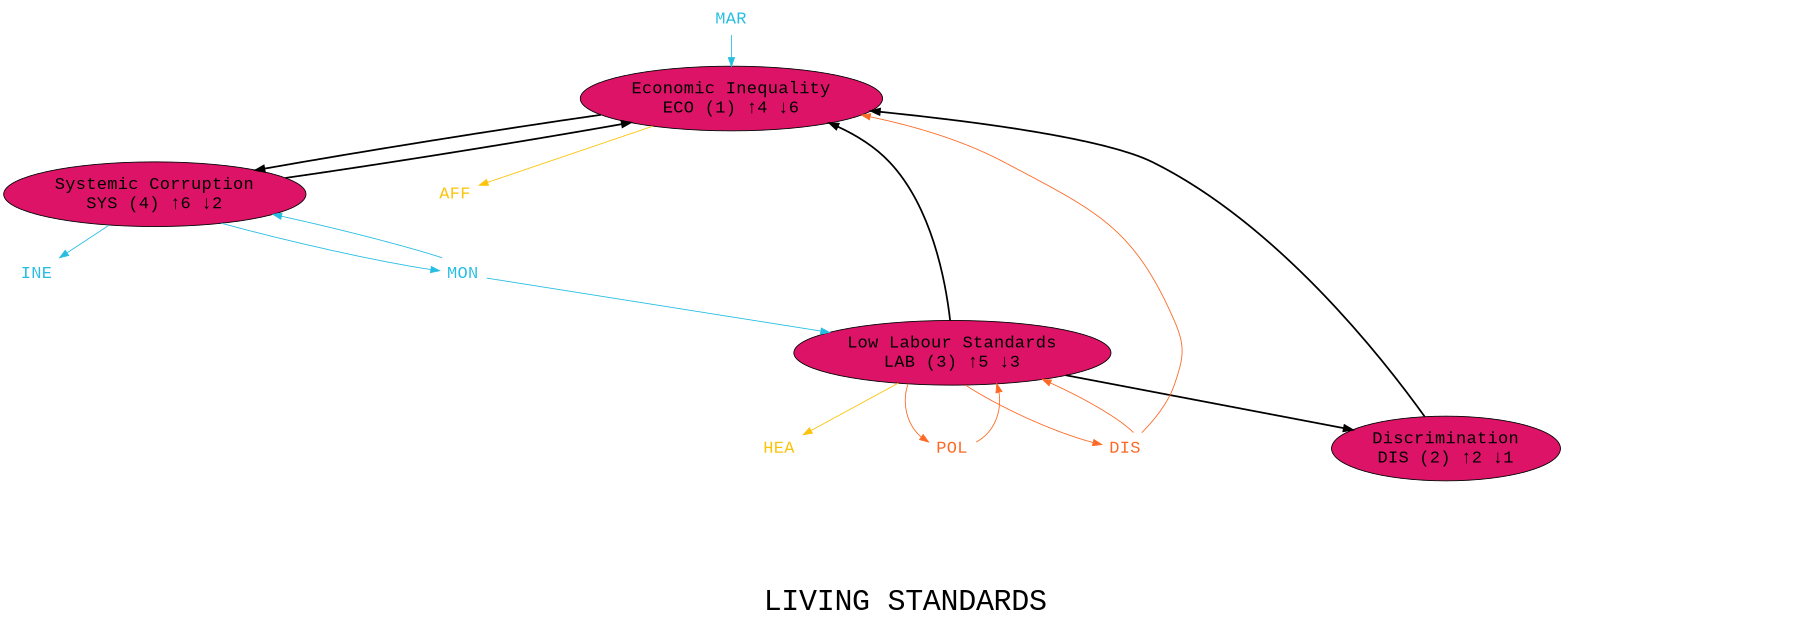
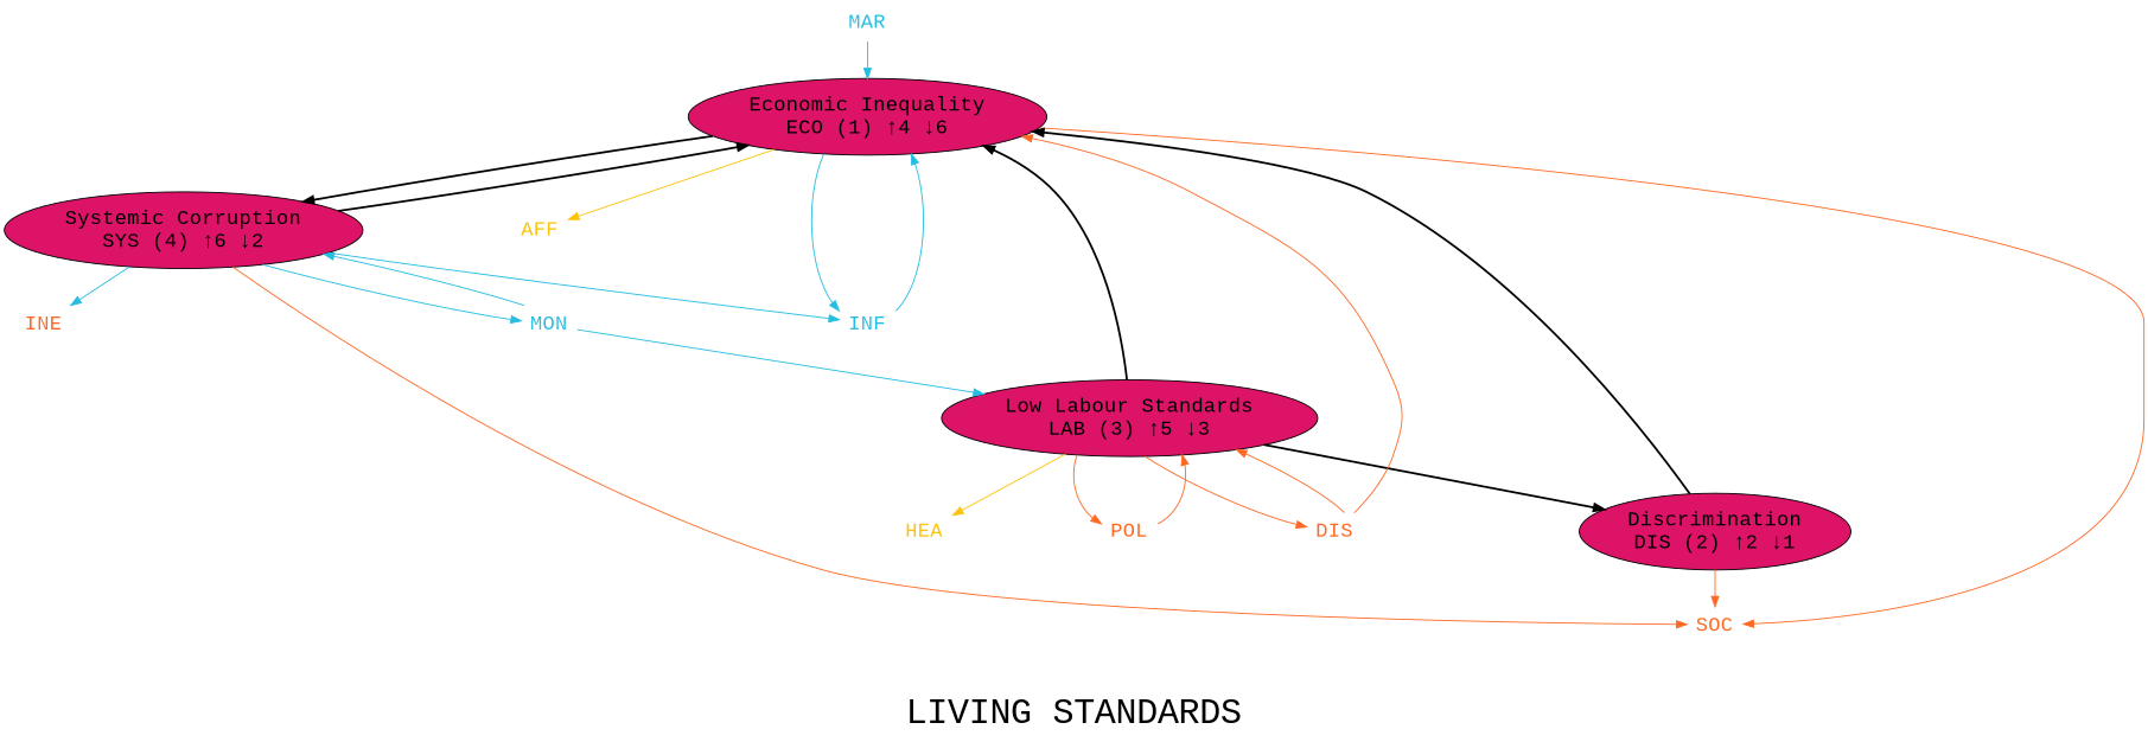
  digraph {
    fontname="Liberation Mono"
    fontsize=34
    label="LIVING STANDARDS"
    mindist=2.0
    nodesep=2.0
    node [fontname="Liberation Mono" fontsize=20 shape=plaintext]
    edge [color="#fd6925" fontname="Liberation Mono" style=solid]
    n1 [fillcolor="#dd1367" label="Economic Inequality\nECO (1) &uarr;4 &darr;6" shape=oval style=filled]
    n2 [fillcolor="#dd1367" label="Systemic Corruption\nSYS (4) &uarr;6 &darr;2" shape=oval style=filled]
    n3 [fontcolor="#fcc30b" label=AFF]
+   n4 [fontcolor="#fd6925" label=SOC]
+   n5 [fontcolor="#26bde2" label=INF]
    n6 [fontcolor="#26bde2" label=MON]
-   n7 [fontcolor="#26bde2" label=INE]
+   n7 [fontcolor="#fd6925" label=INE]
    n8 [fillcolor="#dd1367" label="Low Labour Standards\nLAB (3) &uarr;5 &darr;3" shape=oval style=filled]
    n9 [fillcolor="#dd1367" label="Discrimination\nDIS (2) &uarr;2 &darr;1" shape=oval style=filled]
    n10 [fontcolor="#fcc30b" label=HEA]
    n11 [fontcolor="#fd6925" label=POL]
    n12 [fontcolor="#fd6925" label=DIS]
    n13 [fontcolor="#26bde2" label=MAR]
    n1 -> n2 [color=black style=bold]
    n1 -> n3 [color="#fcc30b"]
+   n1 -> n4
+   n1 -> n5 [color="#26bde2"]
    n2 -> n1 [color=black style=bold]
+   n2 -> n4
+   n2 -> n5 [color="#26bde2"]
    n2 -> n6 [color="#26bde2"]
    n2 -> n7 [color="#26bde2"]
+   n5 -> n1 [color="#26bde2" style=""]
    n6 -> n2 [color="#26bde2" style=""]
    n6 -> n8 [color="#26bde2" style=""]
    n8 -> n1 [color=black style=bold]
    n8 -> n9 [color=black style=bold]
    n8 -> n10 [color="#fcc30b"]
    n8 -> n11
    n8 -> n12
    n9 -> n1 [color=black style=bold]
+   n9 -> n4
    n11 -> n8 [style=""]
    n12 -> n1 [style=""]
    n12 -> n8 [style=""]
    n13 -> n1 [color="#26bde2" style=""]
  }
